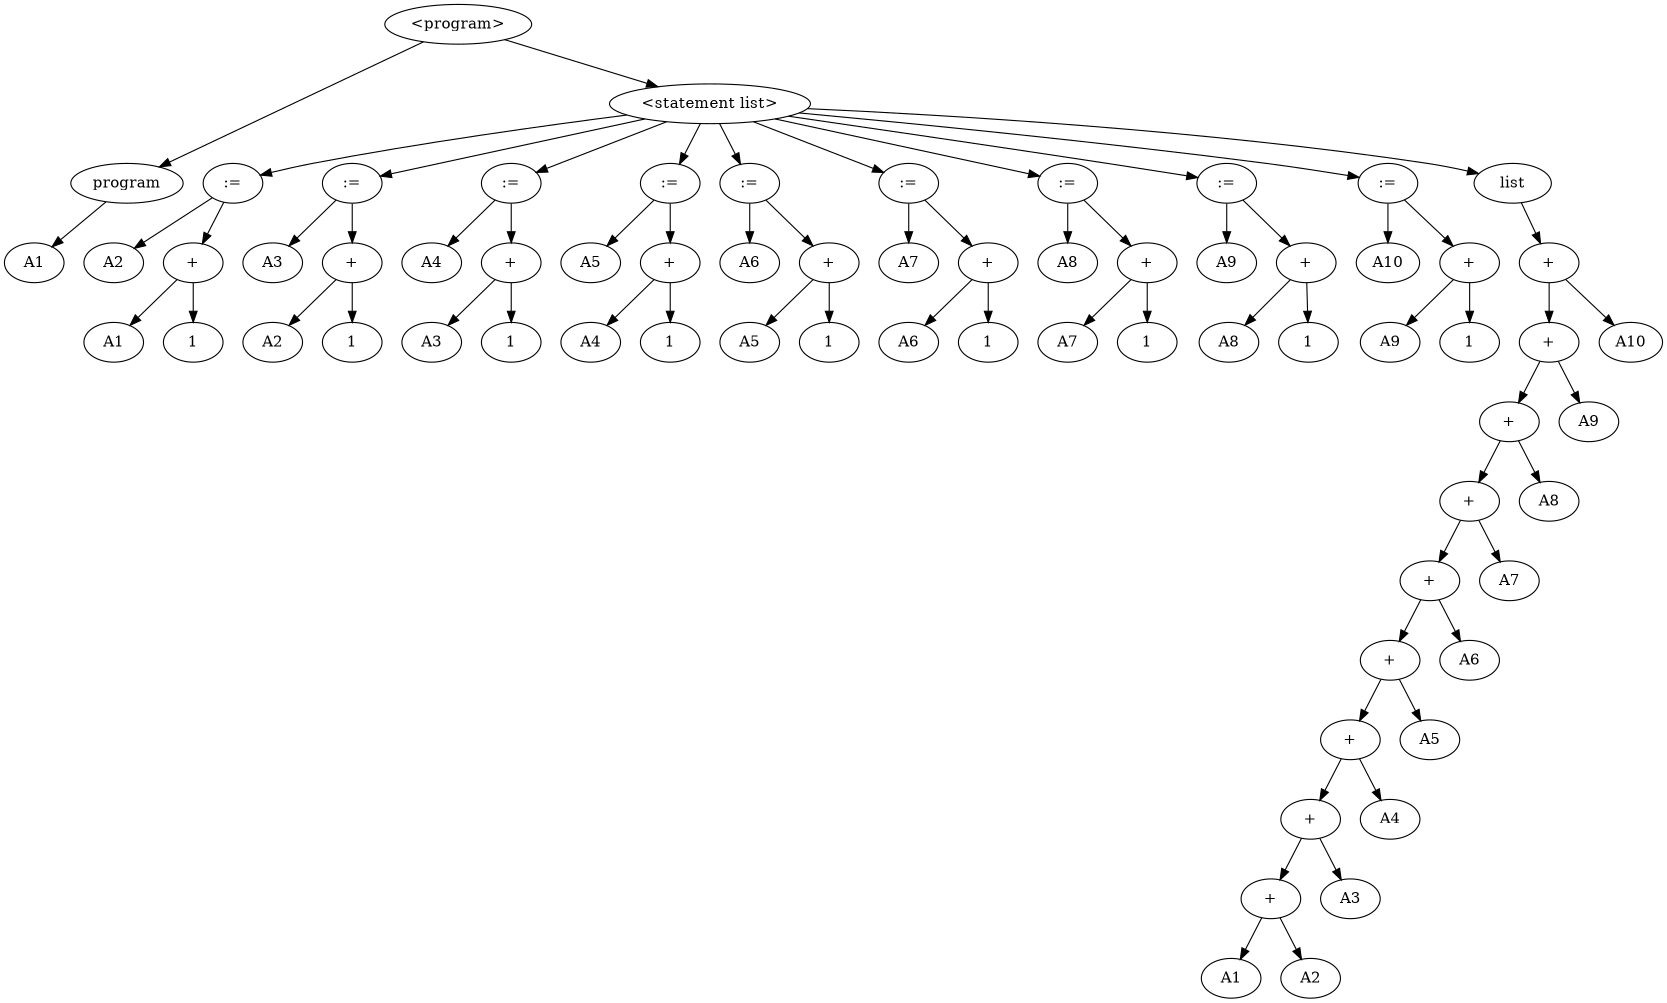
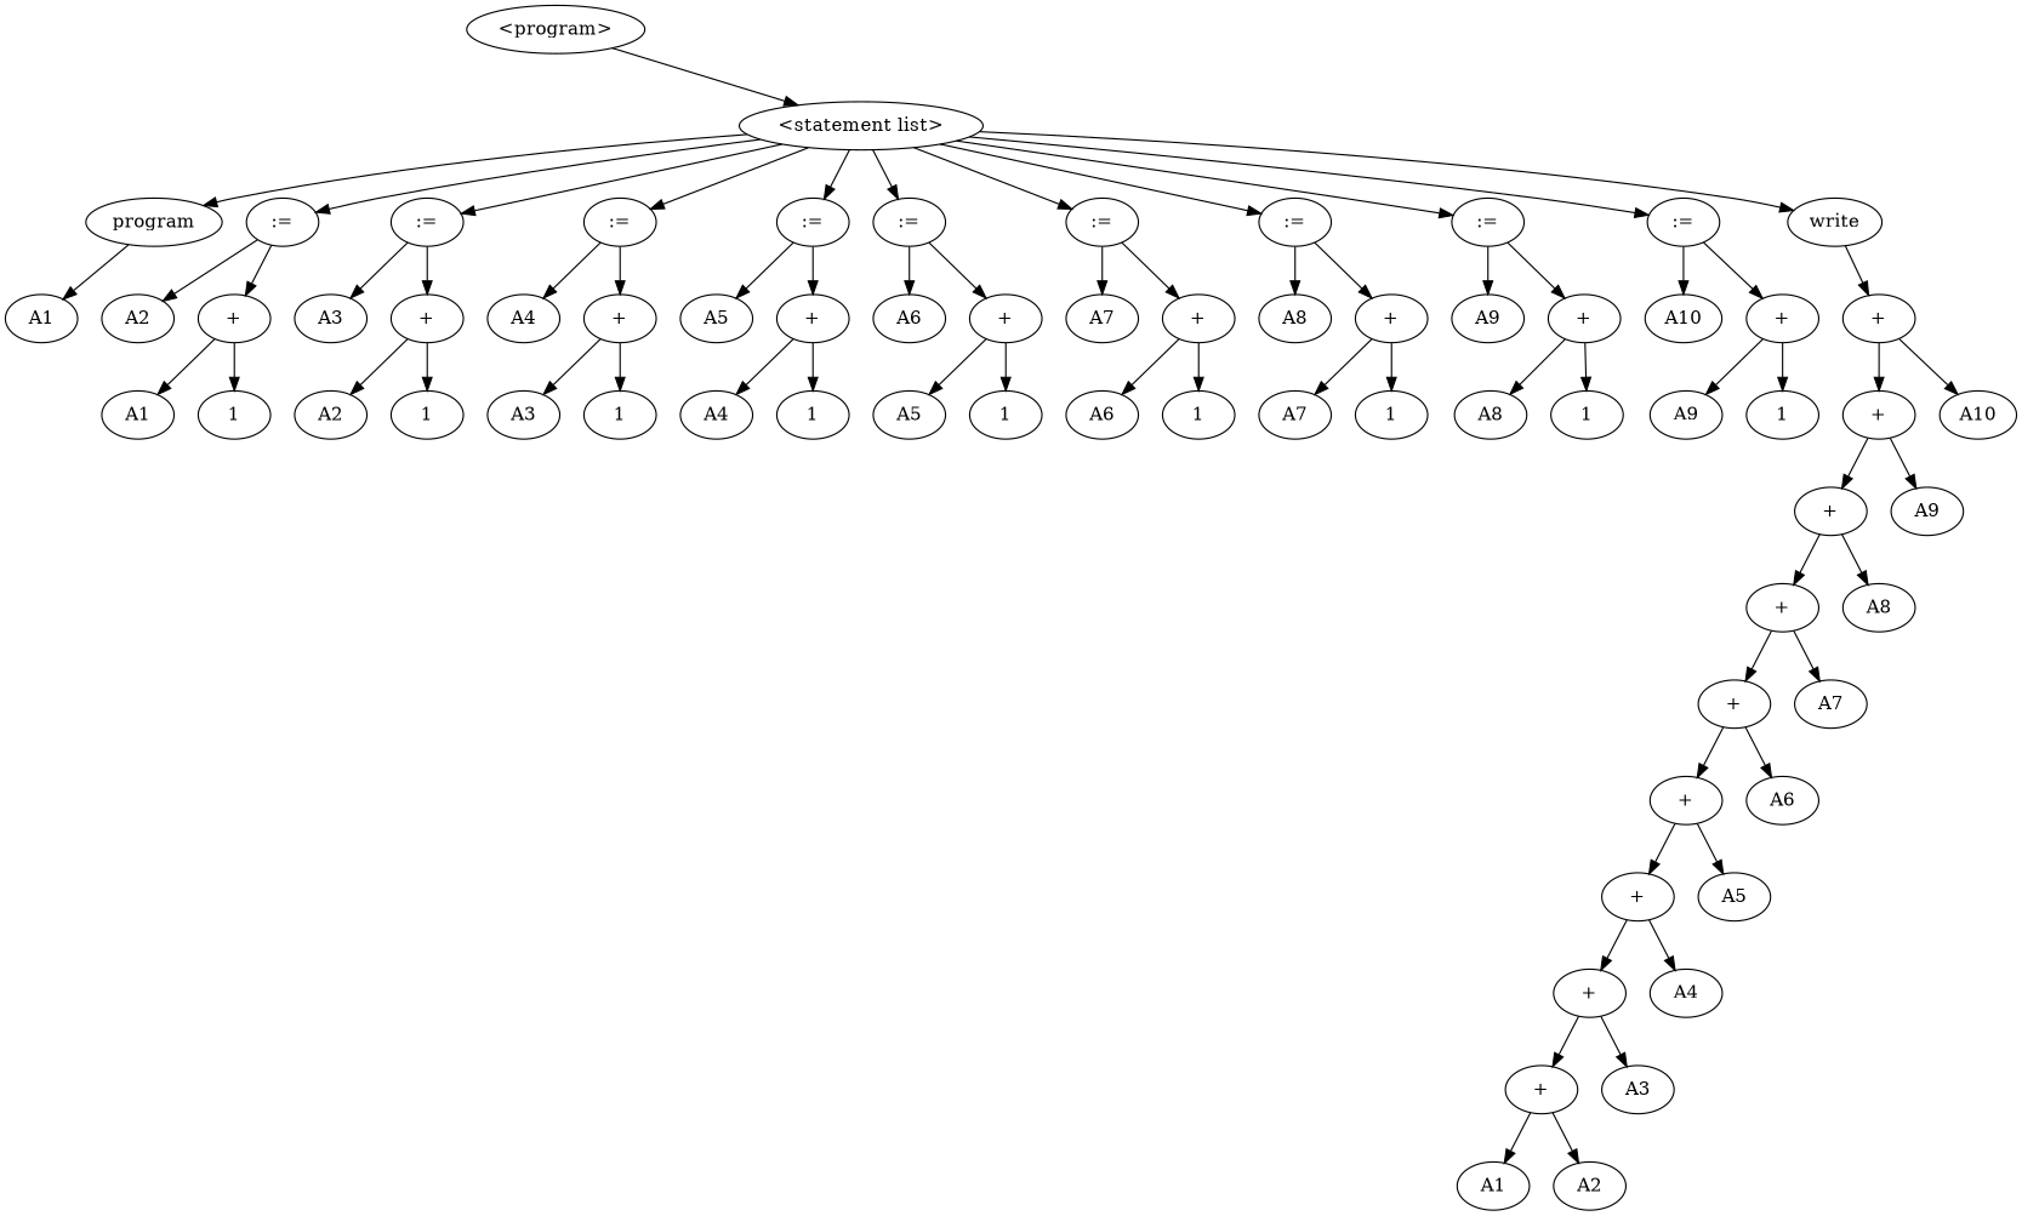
  digraph {
    n1 [label="<program>"]
    n2 [label="<statement list>"]
    n3 [label=program]
    n4 [label=":="]
    n5 [label=":="]
    n6 [label=":="]
    n7 [label=":="]
    n8 [label=":="]
    n9 [label=":="]
    n10 [label=":="]
    n11 [label=":="]
    n12 [label=":="]
-   n13 [label=list]
+   n13 [label=write]
    n14 [label=A1]
    n15 [label=A2]
    n16 [label="+"]
    n17 [label=A3]
    n18 [label="+"]
    n19 [label=A4]
    n20 [label="+"]
    n21 [label=A5]
    n22 [label="+"]
    n23 [label=A6]
    n24 [label="+"]
    n25 [label=A7]
    n26 [label="+"]
    n27 [label=A8]
    n28 [label="+"]
    n29 [label=A9]
    n30 [label="+"]
    n31 [label=A10]
    n32 [label="+"]
    n33 [label="+"]
    n34 [label=A1]
    n35 [label=1]
    n36 [label=A2]
    n37 [label=1]
    n38 [label=A3]
    n39 [label=1]
    n40 [label=A4]
    n41 [label=1]
    n42 [label=A5]
    n43 [label=1]
    n44 [label=A6]
    n45 [label=1]
    n46 [label=A7]
    n47 [label=1]
    n48 [label=A8]
    n49 [label=1]
    n50 [label=A9]
    n51 [label=1]
    n52 [label="+"]
    n53 [label=A10]
    n54 [label="+"]
    n55 [label=A9]
    n56 [label="+"]
    n57 [label=A8]
    n58 [label="+"]
    n59 [label=A7]
    n60 [label="+"]
    n61 [label=A6]
    n62 [label="+"]
    n63 [label=A5]
    n64 [label="+"]
    n65 [label=A4]
    n66 [label="+"]
    n67 [label=A3]
    n68 [label=A1]
    n69 [label=A2]
    n1 -> n2
-   n1 -> n3
+   n2 -> n3
    n2 -> n4
    n2 -> n5
    n2 -> n6
    n2 -> n7
    n2 -> n8
    n2 -> n9
    n2 -> n10
    n2 -> n11
    n2 -> n12
    n2 -> n13
    n3 -> n14
    n4 -> n15
    n4 -> n16
    n5 -> n17
    n5 -> n18
    n6 -> n19
    n6 -> n20
    n7 -> n21
    n7 -> n22
    n8 -> n23
    n8 -> n24
    n9 -> n25
    n9 -> n26
    n10 -> n27
    n10 -> n28
    n11 -> n29
    n11 -> n30
    n12 -> n31
    n12 -> n32
    n13 -> n33
    n16 -> n34
    n16 -> n35
    n18 -> n36
    n18 -> n37
    n20 -> n38
    n20 -> n39
    n22 -> n40
    n22 -> n41
    n24 -> n42
    n24 -> n43
    n26 -> n44
    n26 -> n45
    n28 -> n46
    n28 -> n47
    n30 -> n48
    n30 -> n49
    n32 -> n50
    n32 -> n51
    n33 -> n52
    n33 -> n53
    n52 -> n54
    n52 -> n55
    n54 -> n56
    n54 -> n57
    n56 -> n58
    n56 -> n59
    n58 -> n60
    n58 -> n61
    n60 -> n62
    n60 -> n63
    n62 -> n64
    n62 -> n65
    n64 -> n66
    n64 -> n67
    n66 -> n68
    n66 -> n69
  }
